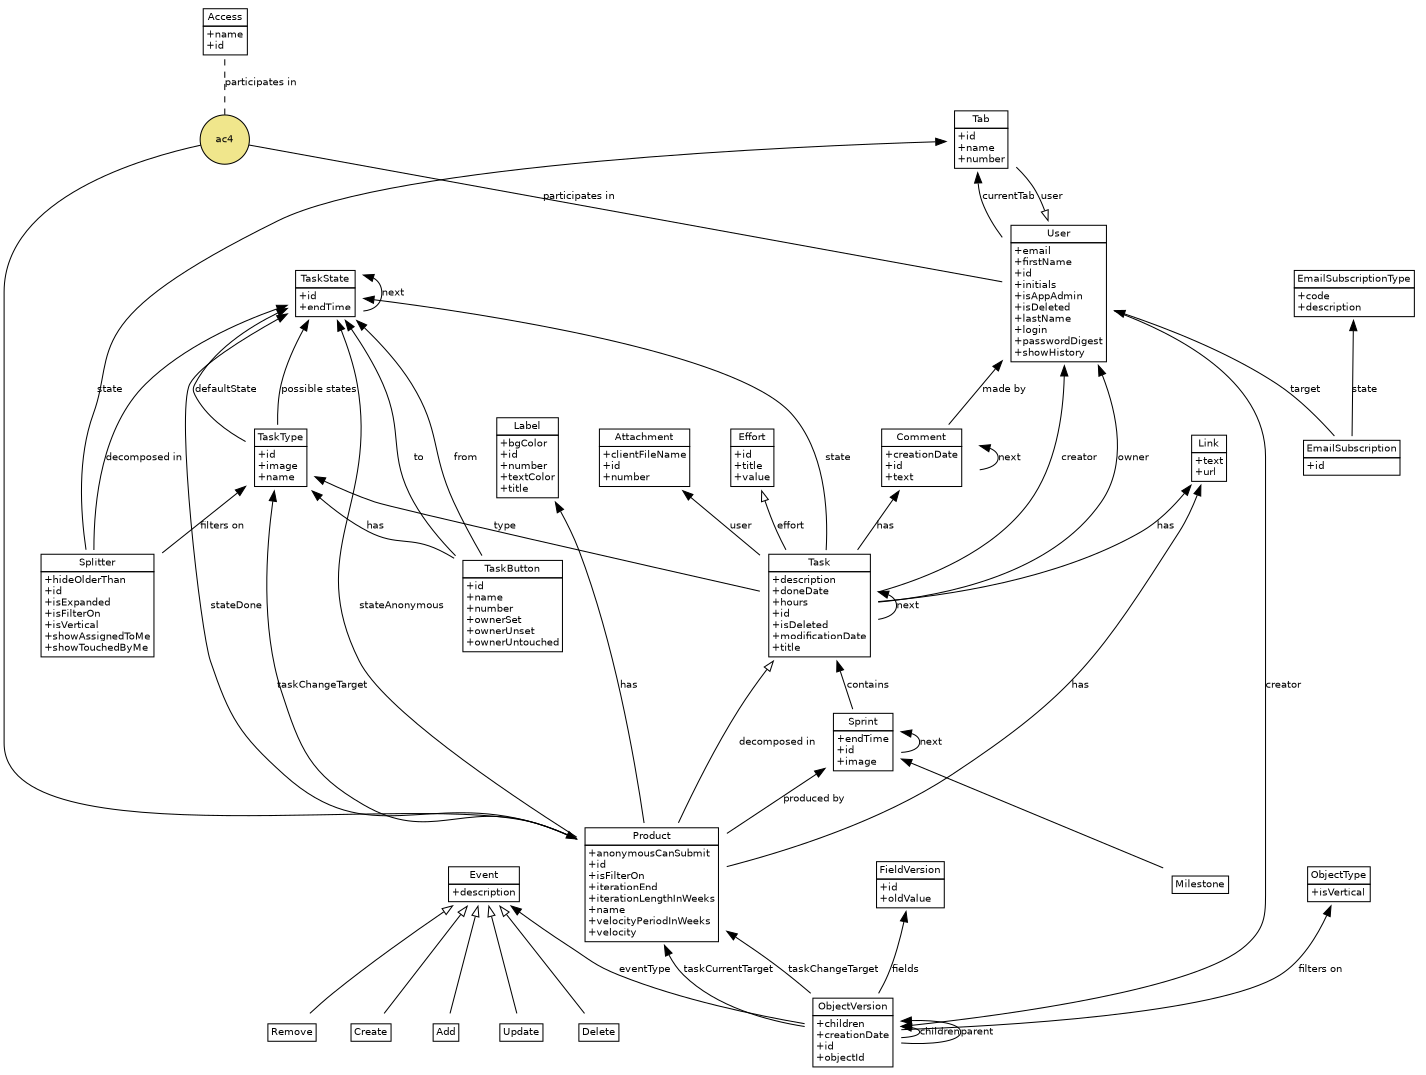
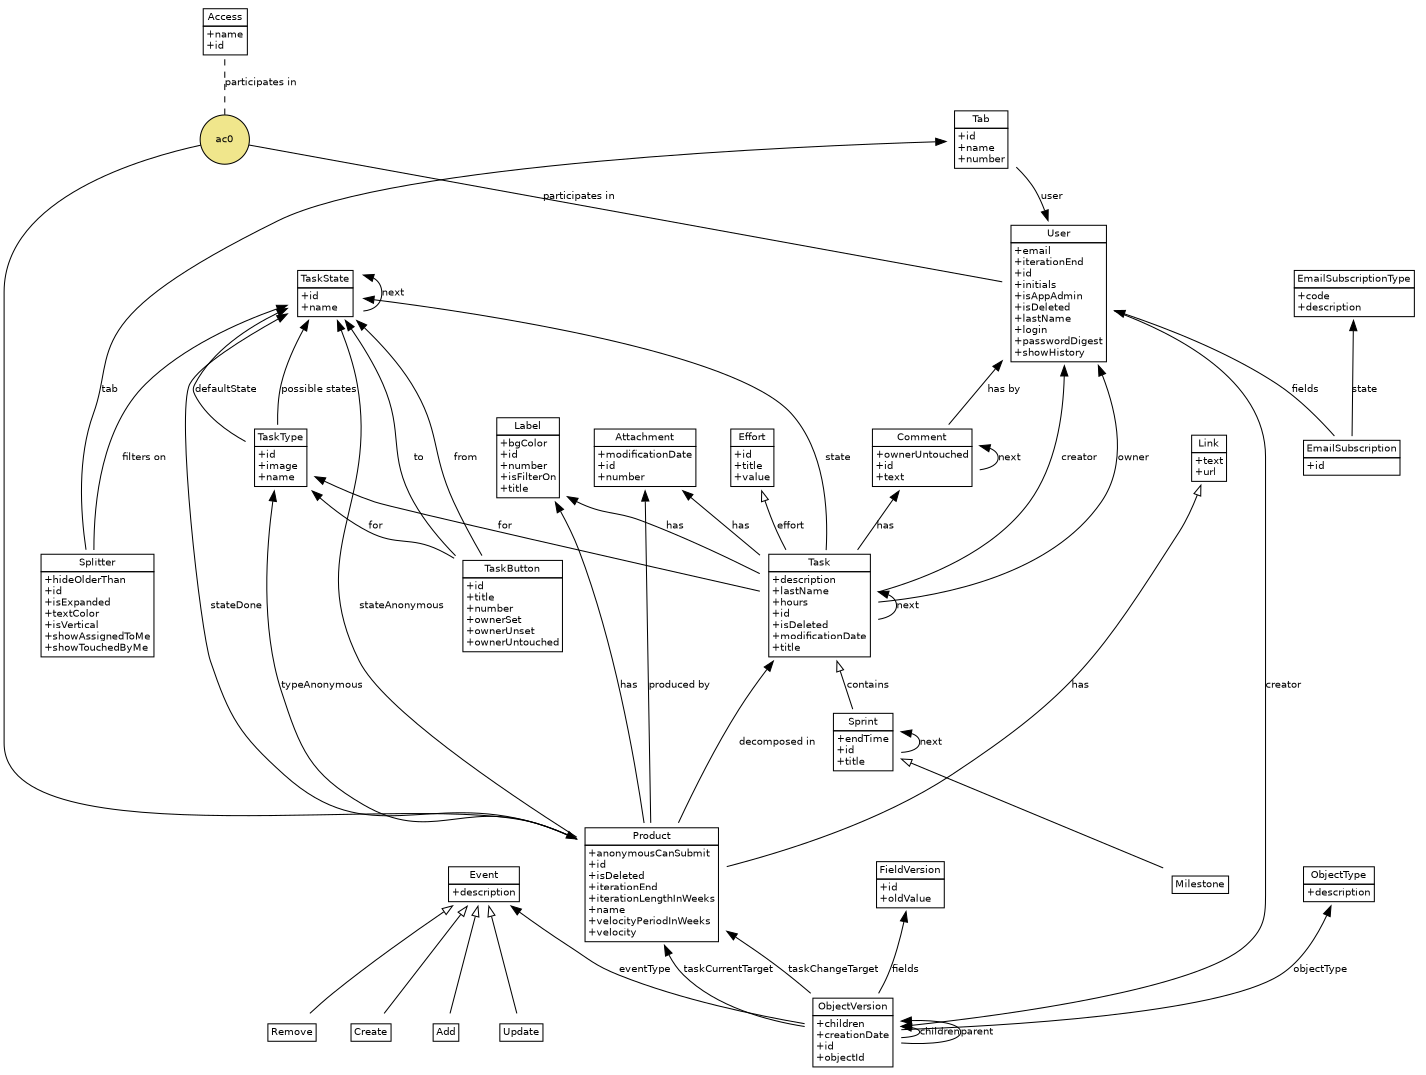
  digraph {
    minlen=2
    nodesep=0.25
    rankdir=BT
    ranksep=0.5
    node [fontcolor=black fontname=Helvetica fontsize=10.0 shape=plaintext]
    edge [fontname=Helvetica fontsize=10 labelfontname=Helvetica labelfontsize=10]
    n1 [label=<<table border="0" cellborder="1" cellspacing="0" cellpadding="2" port="p"><tr><td>Remove</td></tr></table>>]
    n2 [label=<<table border="0" cellborder="1" cellspacing="0" cellpadding="2" port="p"><tr><td>Create</td></tr></table>>]
    n3 [label=<<table border="0" cellborder="1" cellspacing="0" cellpadding="2" port="p"><tr><td>Add</td></tr></table>>]
    n4 [label=<<table border="0" cellborder="1" cellspacing="0" cellpadding="2" port="p"><tr><td>Update</td></tr></table>>]
-   n5 [label=<<table border="0" cellborder="1" cellspacing="0" cellpadding="2" port="p"><tr><td>Delete</td></tr></table>>]
    n6 [label=<<table border="0" cellborder="1" cellspacing="0" cellpadding="2" port="p"><tr><td>Event</td></tr><tr><td balign="left" align="left">+description</td></tr></table>>]
-   n7 [label=<<table border="0" cellborder="1" cellspacing="0" cellpadding="2" port="p"><tr><td>Comment</td></tr><tr><td balign="left" align="left">+creationDate<br />+id<br />+text</td></tr></table>>]
-   n8 [label=<<table border="0" cellborder="1" cellspacing="0" cellpadding="2" port="p"><tr><td>User</td></tr><tr><td balign="left" align="left">+email<br />+firstName<br />+id<br />+initials<br />+isAppAdmin<br />+isDeleted<br />+lastName<br />+login<br />+passwordDigest<br />+showHistory</td></tr></table>>]
+   n7 [label=<<table border="0" cellborder="1" cellspacing="0" cellpadding="2" port="p"><tr><td>Comment</td></tr><tr><td balign="left" align="left">+ownerUntouched<br />+id<br />+text</td></tr></table>>]
+   n8 [label=<<table border="0" cellborder="1" cellspacing="0" cellpadding="2" port="p"><tr><td>User</td></tr><tr><td balign="left" align="left">+email<br />+iterationEnd<br />+id<br />+initials<br />+isAppAdmin<br />+isDeleted<br />+lastName<br />+login<br />+passwordDigest<br />+showHistory</td></tr></table>>]
    n9 [label=<<table border="0" cellborder="1" cellspacing="0" cellpadding="2" port="p"><tr><td>Tab</td></tr><tr><td balign="left" align="left">+id<br />+name<br />+number</td></tr></table>>]
-   ac0 [fillcolor=khaki fontsize=10 height=0.01 shape=circle style=filled width=0.01 label=ac4 fontcolor=""]
+   ac0 [fillcolor=khaki fontsize=10 height=0.01 shape=circle style=filled width=0.01 fontcolor=""]
    n11 [label=<<table border="0" cellborder="1" cellspacing="0" cellpadding="2" port="p"><tr><td>ObjectVersion</td></tr><tr><td balign="left" align="left">+children<br />+creationDate<br />+id<br />+objectId</td></tr></table>>]
    n12 [label=<<table border="0" cellborder="1" cellspacing="0" cellpadding="2" port="p"><tr><td>Access</td></tr><tr><td balign="left" align="left">+name<br />+id</td></tr></table>>]
-   n13 [label=<<table border="0" cellborder="1" cellspacing="0" cellpadding="2" port="p"><tr><td>TaskState</td></tr><tr><td balign="left" align="left">+id<br />+endTime</td></tr></table>>]
+   n13 [label=<<table border="0" cellborder="1" cellspacing="0" cellpadding="2" port="p"><tr><td>TaskState</td></tr><tr><td balign="left" align="left">+id<br />+name</td></tr></table>>]
    n14 [label=<<table border="0" cellborder="1" cellspacing="0" cellpadding="2" port="p"><tr><td>EmailSubscription</td></tr><tr><td balign="left" align="left">+id</td></tr></table>>]
    n15 [label=<<table border="0" cellborder="1" cellspacing="0" cellpadding="2" port="p"><tr><td>EmailSubscriptionType</td></tr><tr><td balign="left" align="left">+code<br />+description</td></tr></table>>]
-   n16 [label=<<table border="0" cellborder="1" cellspacing="0" cellpadding="2" port="p"><tr><td>Sprint</td></tr><tr><td balign="left" align="left">+endTime<br />+id<br />+image</td></tr></table>>]
-   n17 [label=<<table border="0" cellborder="1" cellspacing="0" cellpadding="2" port="p"><tr><td>Task</td></tr><tr><td balign="left" align="left">+description<br />+doneDate<br />+hours<br />+id<br />+isDeleted<br />+modificationDate<br />+title</td></tr></table>>]
+   n16 [label=<<table border="0" cellborder="1" cellspacing="0" cellpadding="2" port="p"><tr><td>Sprint</td></tr><tr><td balign="left" align="left">+endTime<br />+id<br />+title</td></tr></table>>]
+   n17 [label=<<table border="0" cellborder="1" cellspacing="0" cellpadding="2" port="p"><tr><td>Task</td></tr><tr><td balign="left" align="left">+description<br />+lastName<br />+hours<br />+id<br />+isDeleted<br />+modificationDate<br />+title</td></tr></table>>]
    n18 [label=<<table border="0" cellborder="1" cellspacing="0" cellpadding="2" port="p"><tr><td>TaskType</td></tr><tr><td balign="left" align="left">+id<br />+image<br />+name</td></tr></table>>]
-   n19 [label=<<table border="0" cellborder="1" cellspacing="0" cellpadding="2" port="p"><tr><td>Label</td></tr><tr><td balign="left" align="left">+bgColor<br />+id<br />+number<br />+textColor<br />+title</td></tr></table>>]
+   n19 [label=<<table border="0" cellborder="1" cellspacing="0" cellpadding="2" port="p"><tr><td>Label</td></tr><tr><td balign="left" align="left">+bgColor<br />+id<br />+number<br />+isFilterOn<br />+title</td></tr></table>>]
    n20 [label=<<table border="0" cellborder="1" cellspacing="0" cellpadding="2" port="p"><tr><td>Effort</td></tr><tr><td balign="left" align="left">+id<br />+title<br />+value</td></tr></table>>]
-   n21 [label=<<table border="0" cellborder="1" cellspacing="0" cellpadding="2" port="p"><tr><td>Attachment</td></tr><tr><td balign="left" align="left">+clientFileName<br />+id<br />+number</td></tr></table>>]
-   n22 [label=<<table border="0" cellborder="1" cellspacing="0" cellpadding="2" port="p"><tr><td>ObjectType</td></tr><tr><td balign="left" align="left">+isVertical</td></tr></table>>]
-   n23 [label=<<table border="0" cellborder="1" cellspacing="0" cellpadding="2" port="p"><tr><td>TaskButton</td></tr><tr><td balign="left" align="left">+id<br />+name<br />+number<br />+ownerSet<br />+ownerUnset<br />+ownerUntouched</td></tr></table>>]
+   n21 [label=<<table border="0" cellborder="1" cellspacing="0" cellpadding="2" port="p"><tr><td>Attachment</td></tr><tr><td balign="left" align="left">+modificationDate<br />+id<br />+number</td></tr></table>>]
+   n22 [label=<<table border="0" cellborder="1" cellspacing="0" cellpadding="2" port="p"><tr><td>ObjectType</td></tr><tr><td balign="left" align="left">+description</td></tr></table>>]
+   n23 [label=<<table border="0" cellborder="1" cellspacing="0" cellpadding="2" port="p"><tr><td>TaskButton</td></tr><tr><td balign="left" align="left">+id<br />+title<br />+number<br />+ownerSet<br />+ownerUnset<br />+ownerUntouched</td></tr></table>>]
    n24 [label=<<table border="0" cellborder="1" cellspacing="0" cellpadding="2" port="p"><tr><td>Link</td></tr><tr><td balign="left" align="left">+text<br />+url</td></tr></table>>]
-   n25 [label=<<table border="0" cellborder="1" cellspacing="0" cellpadding="2" port="p"><tr><td>Product</td></tr><tr><td balign="left" align="left">+anonymousCanSubmit<br />+id<br />+isFilterOn<br />+iterationEnd<br />+iterationLengthInWeeks<br />+name<br />+velocityPeriodInWeeks<br />+velocity</td></tr></table>>]
+   n25 [label=<<table border="0" cellborder="1" cellspacing="0" cellpadding="2" port="p"><tr><td>Product</td></tr><tr><td balign="left" align="left">+anonymousCanSubmit<br />+id<br />+isDeleted<br />+iterationEnd<br />+iterationLengthInWeeks<br />+name<br />+velocityPeriodInWeeks<br />+velocity</td></tr></table>>]
    n26 [label=<<table border="0" cellborder="1" cellspacing="0" cellpadding="2" port="p"><tr><td>Milestone</td></tr></table>>]
-   n27 [label=<<table border="0" cellborder="1" cellspacing="0" cellpadding="2" port="p"><tr><td>Splitter</td></tr><tr><td balign="left" align="left">+hideOlderThan<br />+id<br />+isExpanded<br />+isFilterOn<br />+isVertical<br />+showAssignedToMe<br />+showTouchedByMe</td></tr></table>>]
+   n27 [label=<<table border="0" cellborder="1" cellspacing="0" cellpadding="2" port="p"><tr><td>Splitter</td></tr><tr><td balign="left" align="left">+hideOlderThan<br />+id<br />+isExpanded<br />+textColor<br />+isVertical<br />+showAssignedToMe<br />+showTouchedByMe</td></tr></table>>]
    n28 [label=<<table border="0" cellborder="1" cellspacing="0" cellpadding="2" port="p"><tr><td>FieldVersion</td></tr><tr><td balign="left" align="left">+id<br />+oldValue</td></tr></table>>]
    subgraph sub_1 {
      rank=same
      n1
      n2
      n3
      n4
-     n5
    }
    n1 -> n6 [arrowhead=empty]
    n2 -> n6 [arrowhead=empty]
    n3 -> n6 [arrowhead=empty]
    n4 -> n6 [arrowhead=empty]
-   n5 -> n6 [arrowhead=empty]
    n7 -> n7 [label=next]
-   n7 -> n8 [label="made by"]
-   n8 -> n9 [label=currentTab]
+   n7 -> n8 [label="has by"]
    n8 -> ac0 [dir=none label="participates in"]
    n8 -> n11 [label=creator]
-   n9 -> n8 [label=user arrowhead=empty]
+   n9 -> n8 [label=user]
    ac0 -> n12 [dir=none label="participates in" style=dashed]
    ac0 -> n25
    n11 -> n6 [label=eventType]
    n11 -> n11 [label=children]
    n11 -> n11 [label=parent]
-   n11 -> n22 [label="filters on"]
+   n11 -> n22 [label=objectType]
    n11 -> n25 [label=taskCurrentTarget]
    n11 -> n25 [label=taskChangeTarget]
    n11 -> n28 [label=fields]
    n13 -> n13 [label=next]
-   n14 -> n8 [label=target]
+   n14 -> n8 [label=fields]
    n14 -> n15 [label=state]
    n16 -> n16 [label=next]
-   n16 -> n17 [label=contains]
+   n16 -> n17 [label=contains arrowhead=empty]
    n17 -> n7 [label=has]
    n17 -> n8 [label=creator]
    n17 -> n8 [label=owner]
    n17 -> n13 [label=state]
    n17 -> n17 [label=next]
-   n17 -> n18 [label=type]
-   n17 -> n24 [label=has]
+   n17 -> n18 [label=for]
+   n17 -> n19 [label=has]
    n17 -> n20 [arrowhead=empty label=effort]
-   n17 -> n21 [label=user]
+   n17 -> n21 [label=has]
    n18 -> n13 [label=defaultState]
    n18 -> n13 [label="possible states"]
    n23 -> n13 [label=from]
    n23 -> n13 [label=to]
-   n23 -> n18 [label=has]
+   n23 -> n18 [label=for]
    n25 -> n13 [label=stateAnonymous]
    n25 -> n13 [label=stateDone]
-   n25 -> n16 [label="produced by"]
-   n25 -> n17 [label="decomposed in" arrowhead=empty]
-   n25 -> n18 [label=taskChangeTarget]
+   n25 -> n21 [label="produced by"]
+   n25 -> n17 [label="decomposed in"]
+   n25 -> n18 [label=typeAnonymous]
    n25 -> n19 [label=has]
-   n25 -> n24 [label=has]
-   n26 -> n16 [arrowhead=normal]
-   n27 -> n9 [label=state]
-   n27 -> n13 [label="decomposed in"]
-   n27 -> n18 [label="filters on"]
+   n25 -> n24 [label=has arrowhead=empty]
+   n26 -> n16 [arrowhead=empty]
+   n27 -> n9 [label=tab]
+   n27 -> n13 [label="filters on"]
  }
